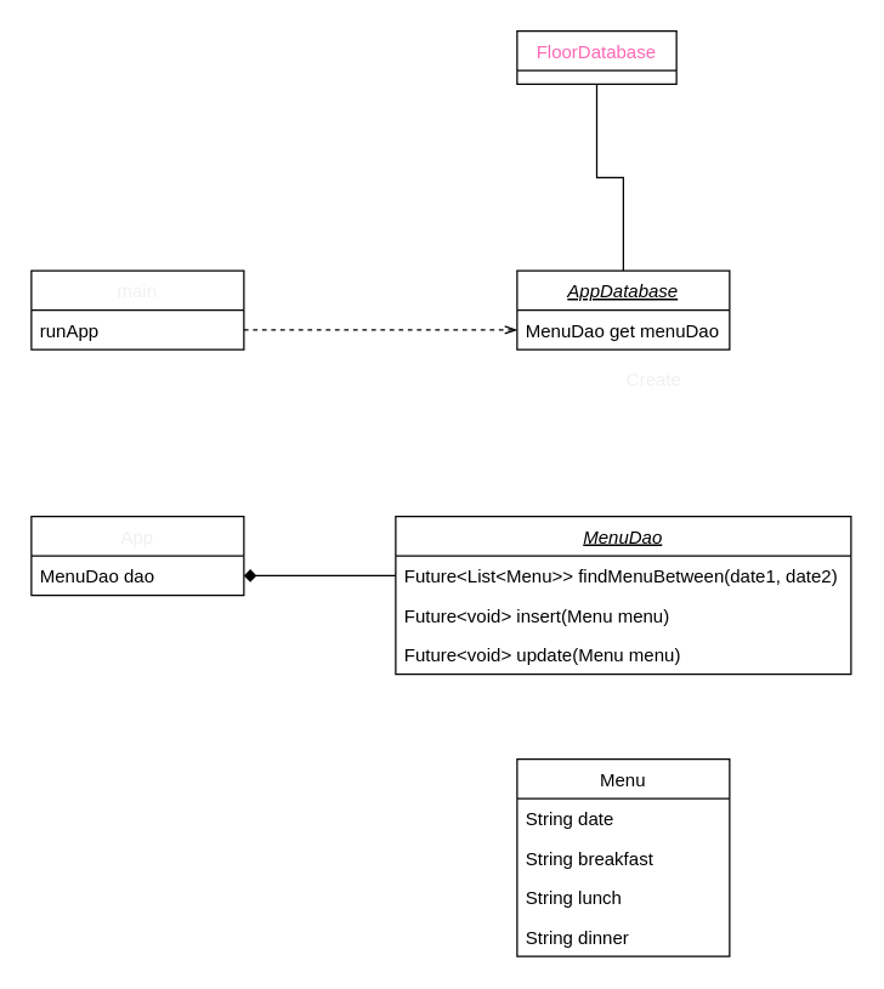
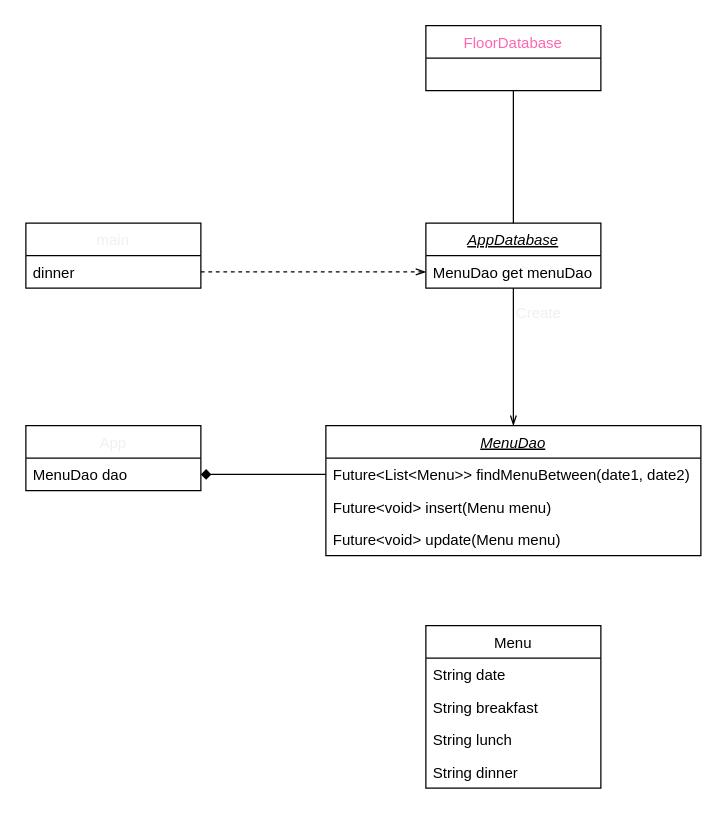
  <mxCell id="0" />
  <mxCell id="1" parent="0" />
  <mxCell id="2" value="Menu" style="swimlane;fontStyle=0;childLayout=stackLayout;horizontal=1;startSize=26;fillColor=none;horizontalStack=0;resizeParent=1;resizeParentMax=0;resizeLast=0;collapsible=1;marginBottom=0;" parent="1" vertex="1"><mxGeometry x="340" y="500" width="140" height="130" as="geometry" /></mxCell>
  <mxCell id="3" value="String date" style="text;strokeColor=none;fillColor=none;align=left;verticalAlign=top;spacingLeft=4;spacingRight=4;overflow=hidden;rotatable=0;points=[[0,0.5],[1,0.5]];portConstraint=eastwest;" parent="2" vertex="1"><mxGeometry y="26" width="140" height="26" as="geometry" /></mxCell>
  <mxCell id="4" value="String breakfast" style="text;strokeColor=none;fillColor=none;align=left;verticalAlign=top;spacingLeft=4;spacingRight=4;overflow=hidden;rotatable=0;points=[[0,0.5],[1,0.5]];portConstraint=eastwest;" parent="2" vertex="1"><mxGeometry y="52" width="140" height="26" as="geometry" /></mxCell>
  <mxCell id="5" value="String lunch" style="text;strokeColor=none;fillColor=none;align=left;verticalAlign=top;spacingLeft=4;spacingRight=4;overflow=hidden;rotatable=0;points=[[0,0.5],[1,0.5]];portConstraint=eastwest;" parent="2" vertex="1"><mxGeometry y="78" width="140" height="26" as="geometry" /></mxCell>
  <mxCell id="6" value="String dinner" style="text;strokeColor=none;fillColor=none;align=left;verticalAlign=top;spacingLeft=4;spacingRight=4;overflow=hidden;rotatable=0;points=[[0,0.5],[1,0.5]];portConstraint=eastwest;" parent="2" vertex="1"><mxGeometry y="104" width="140" height="26" as="geometry" /></mxCell>
  <mxCell id="7" value="MenuDao" style="swimlane;fontStyle=6;childLayout=stackLayout;horizontal=1;startSize=26;fillColor=none;horizontalStack=0;resizeParent=1;resizeParentMax=0;resizeLast=0;collapsible=1;marginBottom=0;" parent="1" vertex="1"><mxGeometry x="260" y="340" width="300" height="104" as="geometry"><mxRectangle x="400" y="200" width="80" height="26" as="alternateBounds" /></mxGeometry></mxCell>
  <mxCell id="8" value="Future&lt;List&lt;Menu&gt;&gt; findMenuBetween(date1, date2)" style="text;strokeColor=none;fillColor=none;align=left;verticalAlign=top;spacingLeft=4;spacingRight=4;overflow=hidden;rotatable=0;points=[[0,0.5],[1,0.5]];portConstraint=eastwest;" parent="7" vertex="1"><mxGeometry y="26" width="300" height="26" as="geometry" /></mxCell>
  <mxCell id="9" value="Future&lt;void&gt; insert(Menu menu)" style="text;strokeColor=none;fillColor=none;align=left;verticalAlign=top;spacingLeft=4;spacingRight=4;overflow=hidden;rotatable=0;points=[[0,0.5],[1,0.5]];portConstraint=eastwest;" parent="7" vertex="1"><mxGeometry y="52" width="300" height="26" as="geometry" /></mxCell>
  <mxCell id="10" value="Future&lt;void&gt; update(Menu menu)" style="text;strokeColor=none;fillColor=none;align=left;verticalAlign=top;spacingLeft=4;spacingRight=4;overflow=hidden;rotatable=0;points=[[0,0.5],[1,0.5]];portConstraint=eastwest;" parent="7" vertex="1"><mxGeometry y="78" width="300" height="26" as="geometry" /></mxCell>
  <mxCell id="11" style="edgeStyle=orthogonalEdgeStyle;rounded=0;orthogonalLoop=1;jettySize=auto;html=1;exitX=0.5;exitY=0;exitDx=0;exitDy=0;entryX=0.5;entryY=1;entryDx=0;entryDy=0;fontColor=#FF66B3;endArrow=none;" parent="1" source="13" target="15" edge="1"><mxGeometry relative="1" as="geometry" /></mxCell>
+ <mxCell id="12" style="edgeStyle=orthogonalEdgeStyle;rounded=0;orthogonalLoop=1;jettySize=auto;html=1;entryX=0.5;entryY=0;entryDx=0;entryDy=0;fontColor=#F0F0F0;endArrow=openThin;endFill=0;" edge="1" parent="1" source="13" target="7"><mxGeometry relative="1" as="geometry" /></mxCell>
  <mxCell id="13" value="AppDatabase" style="swimlane;fontStyle=6;childLayout=stackLayout;horizontal=1;startSize=26;fillColor=none;horizontalStack=0;resizeParent=1;resizeParentMax=0;resizeLast=0;collapsible=1;marginBottom=0;" parent="1" vertex="1"><mxGeometry x="340" y="178" width="140" height="52" as="geometry" /></mxCell>
  <mxCell id="14" value="MenuDao get menuDao" style="text;strokeColor=none;fillColor=none;align=left;verticalAlign=top;spacingLeft=4;spacingRight=4;overflow=hidden;rotatable=0;points=[[0,0.5],[1,0.5]];portConstraint=eastwest;" parent="13" vertex="1"><mxGeometry y="26" width="140" height="26" as="geometry" /></mxCell>
- <mxCell id="15" value="FloorDatabase" style="swimlane;fontStyle=0;childLayout=stackLayout;horizontal=1;startSize=26;fillColor=none;horizontalStack=0;resizeParent=1;resizeParentMax=0;resizeLast=0;collapsible=1;marginBottom=0;fontColor=#FF66B3;" parent="1" vertex="1"><mxGeometry x="340" y="20" width="105" height="35" as="geometry" /></mxCell>
+ <mxCell id="15" value="FloorDatabase" style="swimlane;fontStyle=0;childLayout=stackLayout;horizontal=1;startSize=26;fillColor=none;horizontalStack=0;resizeParent=1;resizeParentMax=0;resizeLast=0;collapsible=1;marginBottom=0;fontColor=#FF66B3;" parent="1" vertex="1"><mxGeometry x="340" y="20" width="140" height="52" as="geometry" /></mxCell>
  <mxCell id="16" value="Create" style="text;html=1;align=center;verticalAlign=middle;resizable=0;points=[];autosize=1;fontColor=#F0F0F0;" vertex="1" parent="1"><mxGeometry x="405" y="240" width="50" height="20" as="geometry" /></mxCell>
  <mxCell id="17" value="main" style="swimlane;fontStyle=0;childLayout=stackLayout;horizontal=1;startSize=26;fillColor=none;horizontalStack=0;resizeParent=1;resizeParentMax=0;resizeLast=0;collapsible=1;marginBottom=0;fontColor=#F0F0F0;" vertex="1" parent="1"><mxGeometry x="20" y="178" width="140" height="52" as="geometry" /></mxCell>
- <mxCell id="18" value="runApp" style="text;strokeColor=none;fillColor=none;align=left;verticalAlign=top;spacingLeft=4;spacingRight=4;overflow=hidden;rotatable=0;points=[[0,0.5],[1,0.5]];portConstraint=eastwest;" vertex="1" parent="17"><mxGeometry y="26" width="140" height="26" as="geometry" /></mxCell>
+ <mxCell id="18" value="dinner" style="text;strokeColor=none;fillColor=none;align=left;verticalAlign=top;spacingLeft=4;spacingRight=4;overflow=hidden;rotatable=0;points=[[0,0.5],[1,0.5]];portConstraint=eastwest;" vertex="1" parent="17"><mxGeometry y="26" width="140" height="26" as="geometry" /></mxCell>
  <mxCell id="19" style="edgeStyle=orthogonalEdgeStyle;rounded=0;orthogonalLoop=1;jettySize=auto;html=1;exitX=1;exitY=0.5;exitDx=0;exitDy=0;entryX=0;entryY=0.5;entryDx=0;entryDy=0;endArrow=openThin;endFill=0;fontColor=#F0F0F0;dashed=1;" edge="1" parent="1" source="18" target="14"><mxGeometry relative="1" as="geometry" /></mxCell>
  <mxCell id="20" value="App" style="swimlane;fontStyle=0;childLayout=stackLayout;horizontal=1;startSize=26;fillColor=none;horizontalStack=0;resizeParent=1;resizeParentMax=0;resizeLast=0;collapsible=1;marginBottom=0;fontColor=#F0F0F0;" vertex="1" parent="1"><mxGeometry x="20" y="340" width="140" height="52" as="geometry" /></mxCell>
  <mxCell id="21" value="MenuDao dao" style="text;strokeColor=none;fillColor=none;align=left;verticalAlign=top;spacingLeft=4;spacingRight=4;overflow=hidden;rotatable=0;points=[[0,0.5],[1,0.5]];portConstraint=eastwest;" vertex="1" parent="20"><mxGeometry y="26" width="140" height="26" as="geometry" /></mxCell>
  <mxCell id="22" style="edgeStyle=orthogonalEdgeStyle;rounded=0;orthogonalLoop=1;jettySize=auto;html=1;exitX=0;exitY=0.5;exitDx=0;exitDy=0;endArrow=diamond;endFill=1;fontColor=#F0F0F0;" edge="1" parent="1" source="8" target="21"><mxGeometry relative="1" as="geometry" /></mxCell>
